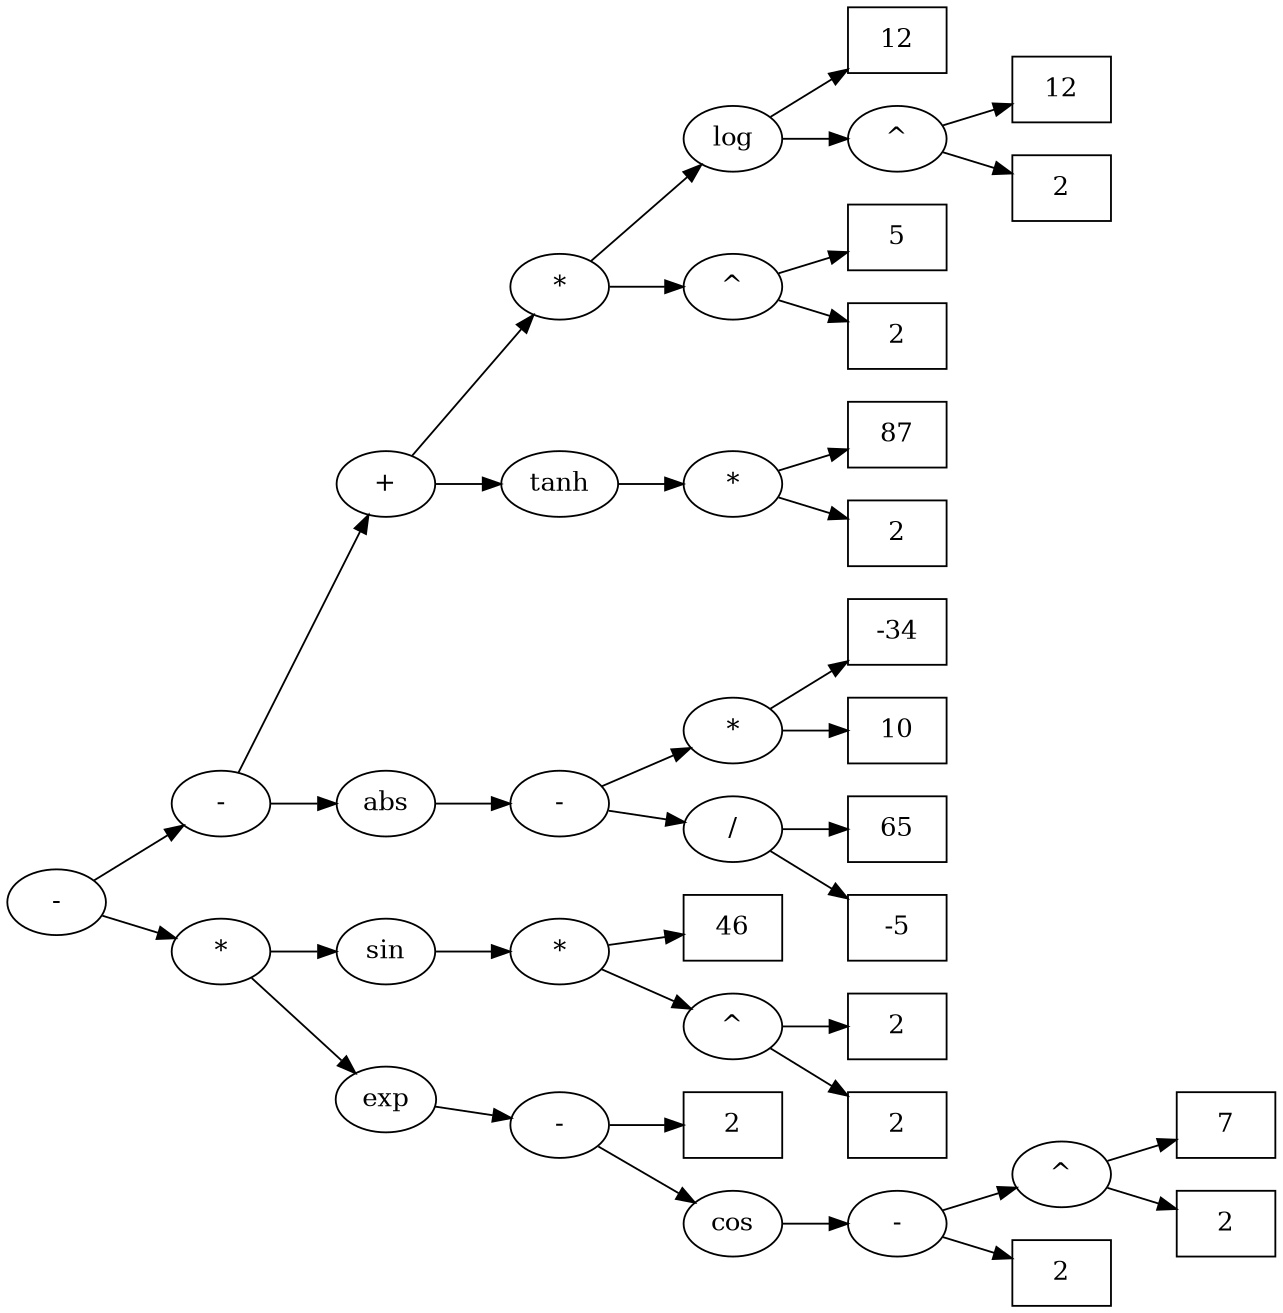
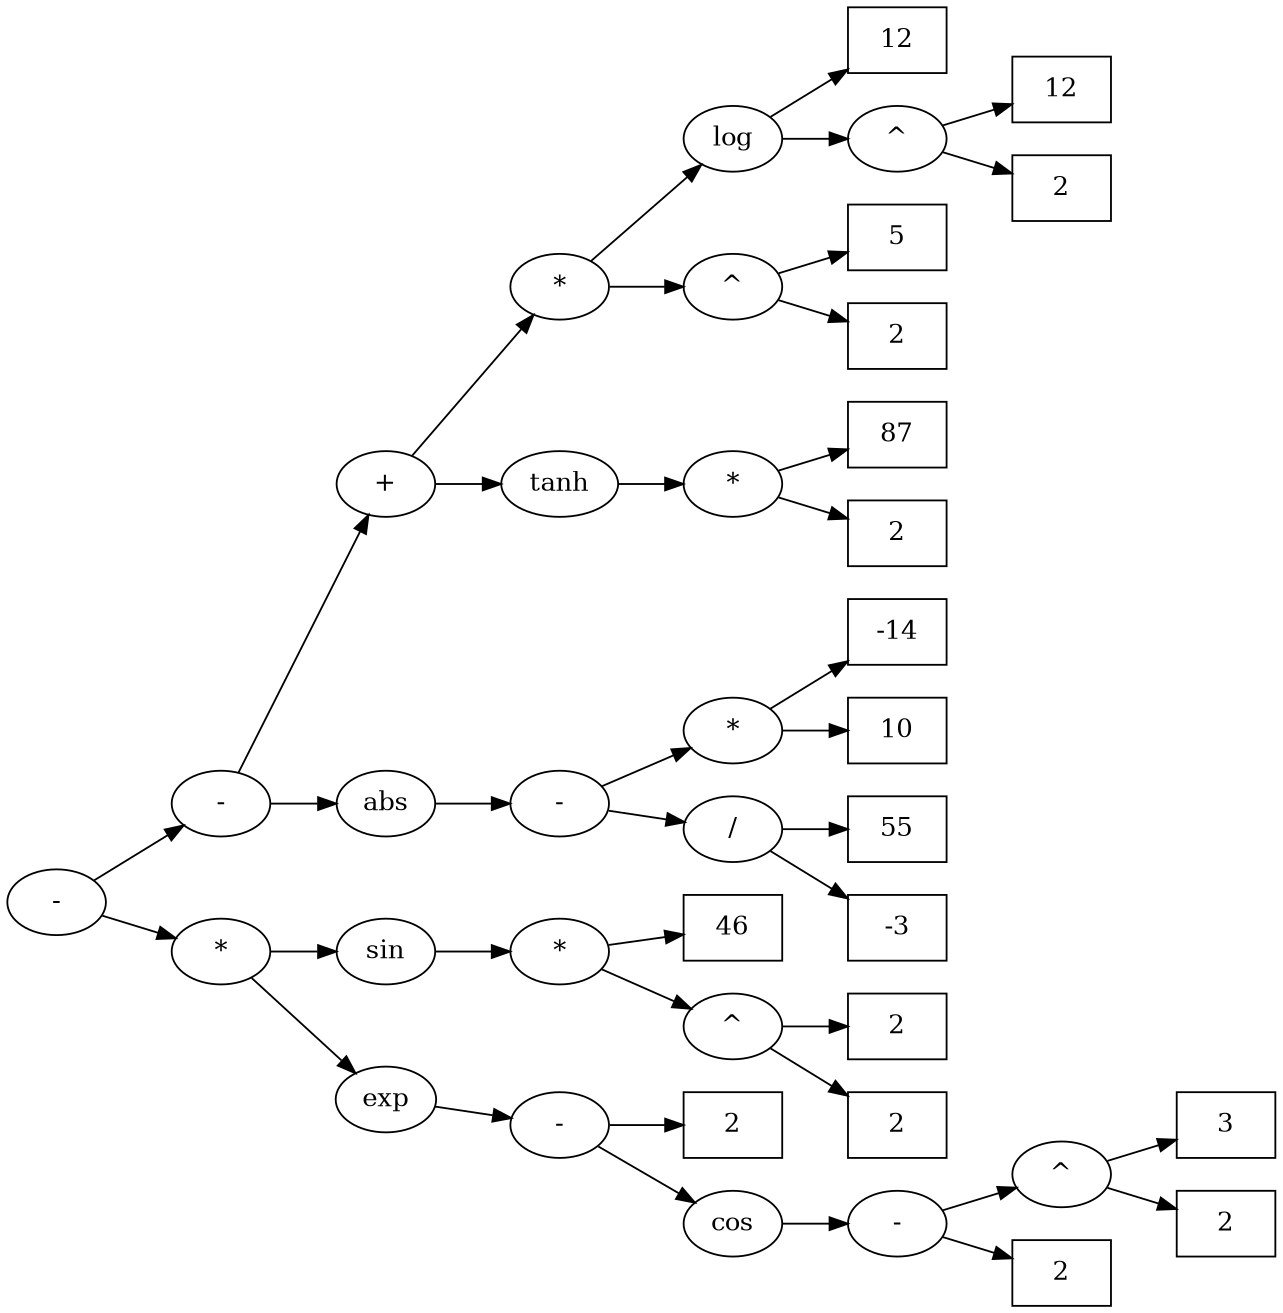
  digraph {
    rankdir=LR
    n1 [label="-"]
    n2 [label="-"]
    n3 [label="*"]
    n4 [label="+"]
    n5 [label=abs]
    n6 [label=sin]
    n7 [label=exp]
    n8 [label="*"]
    n9 [label=tanh]
    n10 [label="-"]
    n11 [label=log]
    n12 [label="^"]
    n13 [label="*"]
    n14 [label=12 shape=box]
    n15 [label="^"]
    n16 [label=5 shape=box]
    n17 [label=2 shape=box]
    n18 [label=12 shape=box]
    n19 [label=2 shape=box]
    n20 [label=87 shape=box]
    n21 [label=2 shape=box]
    n22 [label="*"]
    n23 [label="/"]
-   n24 [label=-34 shape=box]
+   n24 [label=-14 shape=box]
    n25 [label=10 shape=box]
-   n26 [label=65 shape=box]
-   n27 [label=-5 shape=box]
+   n26 [label=55 shape=box]
+   n27 [label=-3 shape=box]
    n28 [label="*"]
    n29 [label="-"]
    n30 [label=46 shape=box]
    n31 [label="^"]
    n32 [label=2 shape=box]
    n33 [label=2 shape=box]
    n34 [label=2 shape=box]
    n35 [label=cos]
    n36 [label="-"]
    n37 [label="^"]
    n38 [label=2 shape=box]
-   n39 [label=7 shape=box]
+   n39 [label=3 shape=box]
    n40 [label=2 shape=box]
    n1 -> n2
    n1 -> n3
    n2 -> n4
    n2 -> n5
    n3 -> n6
    n3 -> n7
    n4 -> n8
    n4 -> n9
    n5 -> n10
    n6 -> n28
    n7 -> n29
    n8 -> n11
    n8 -> n12
    n9 -> n13
    n10 -> n22
    n10 -> n23
    n11 -> n14
    n11 -> n15
    n12 -> n16
    n12 -> n17
    n13 -> n20
    n13 -> n21
    n15 -> n18
    n15 -> n19
    n22 -> n24
    n22 -> n25
    n23 -> n26
    n23 -> n27
    n28 -> n30
    n28 -> n31
    n29 -> n34
    n29 -> n35
    n31 -> n32
    n31 -> n33
    n35 -> n36
    n36 -> n37
    n36 -> n38
    n37 -> n39
    n37 -> n40
  }
